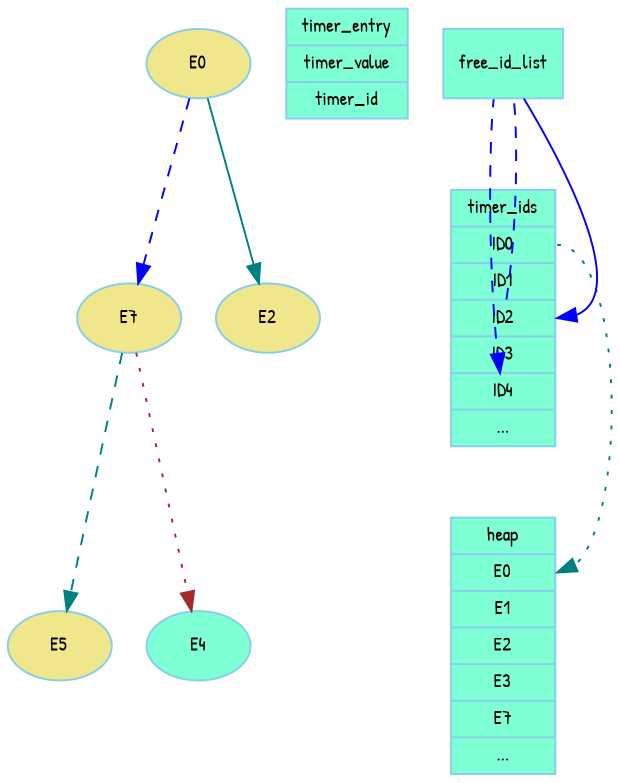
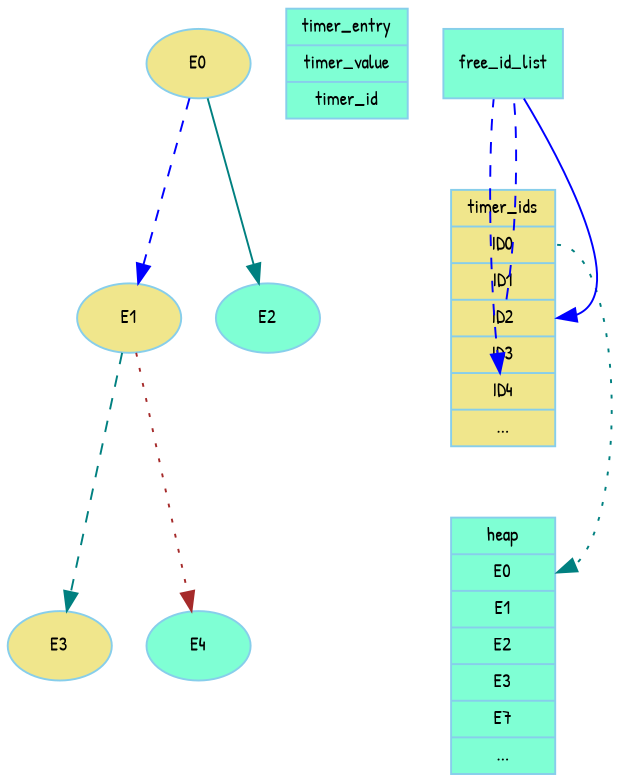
  digraph {
    fontname="Patrick Hand"
    fontsize=10
    node [color=skyblue fillcolor=aquamarine fontname="Patrick Hand" fontsize=10 shape=ellipse style=filled]
    edge [color=blue fontname="Patrick Hand" fontsize=10 shape=solid style=dashed]
    E0 [fillcolor=khaki]
-   E1 [fillcolor=khaki label=E7]
-   E2 [fillcolor=khaki]
-   E3 [fillcolor=khaki label=E5]
+   E1 [fillcolor=khaki]
+   E2
+   E3 [fillcolor=khaki]
    E4
    n6 [label="{<head>timer_entry | timer_value | timer_id}" shape=record]
    n7 [label="{<head>heap | <E0>E0 | E1 | E2 | E3 | E7| ...}" shape=record]
-   n8 [label="{<head>timer_ids | <ID0> ID0 | ID1 | <ID2>ID2 | ID3 | <ID4>ID4 | ...}" shape=record]
+   n8 [fillcolor=khaki label="{<head>timer_ids | <ID0> ID0 | ID1 | <ID2>ID2 | ID3 | <ID4>ID4 | ...}" shape=record]
    free_id_list [shape=record]
    subgraph sub_1 {
      label="heap structure"
      E0
      E1
      E2
      E3
      E4
    }
    E0 -> E1
    E0 -> E2 [color=teal style=solid]
    E1 -> E3 [color=teal]
    E1 -> E4 [color=brown style=dotted]
    n8 -> n7 [color=teal headport=E0 style=dotted tailport=ID0]
    n8 -> n8 [headport=ID4 tailport=ID2]
    free_id_list -> n8 [headport=ID2 style=solid]
  }
